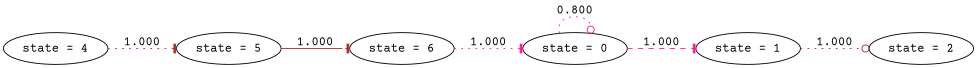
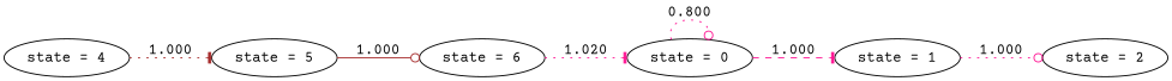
  digraph {
    fontname="Courier Prime"
    rankdir=LR
    node [fontname="Courier Prime"]
    edge [arrowhead=odot color=deeppink fontname="Courier Prime" style=dotted]
    n1 [label="state = 0"]
    n2 [label="state = 1"]
    n3 [label="state = 2"]
    n4 [label="state = 6"]
    n5 [label="state = 4"]
    n6 [label="state = 5"]
    n1 -> n1 [label=0.800]
    n1 -> n2 [arrowhead=tee label=1.000 style=dashed]
-   n2 -> n3 [color=brown label=1.000]
-   n4 -> n1 [arrowhead=tee label=1.000]
+   n2 -> n3 [label=1.000]
+   n4 -> n1 [arrowhead=tee label=1.020]
    n5 -> n6 [arrowhead=tee color=brown label=1.000]
-   n6 -> n4 [arrowhead=tee color=brown label=1.000 style=solid]
+   n6 -> n4 [color=brown label=1.000 style=solid]
  }
